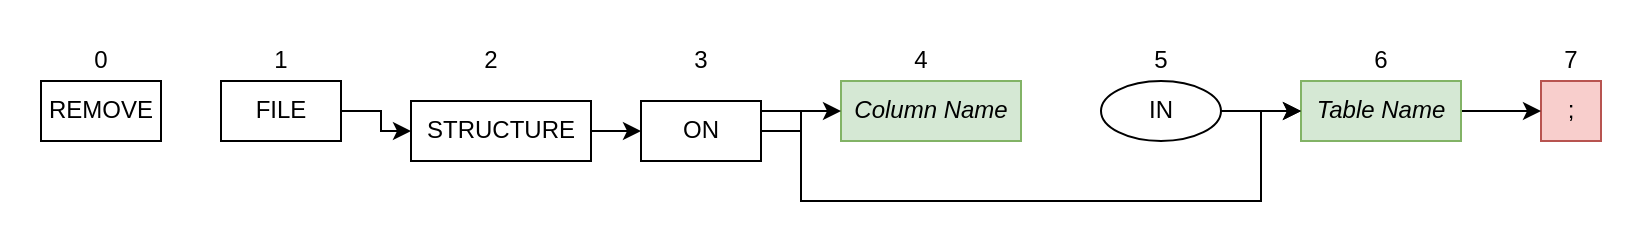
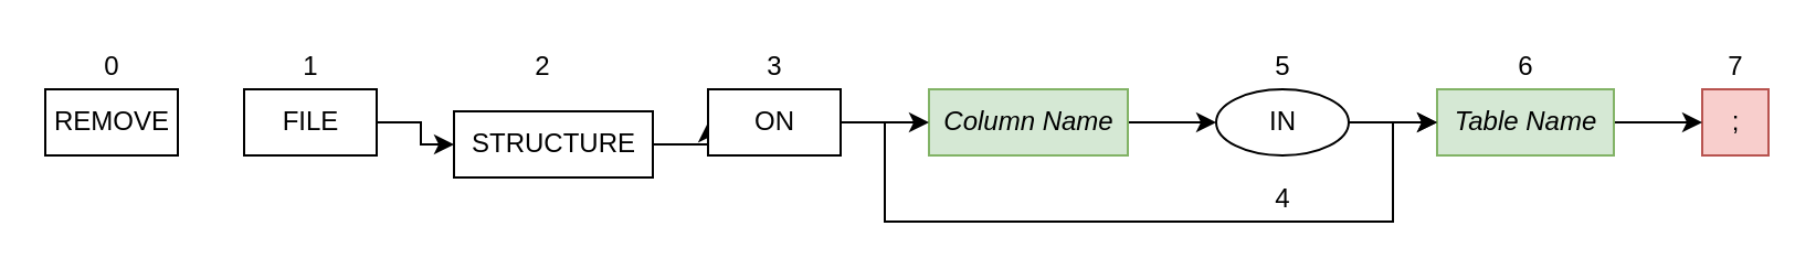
  <mxCell id="0" />
  <mxCell id="1" parent="0" />
  <mxCell id="2" value="REMOVE" style="html=1;" vertex="1" parent="1"><mxGeometry x="20" y="40" width="60" height="30" as="geometry" /></mxCell>
  <mxCell id="3" value="0" style="text;html=1;align=center;verticalAlign=middle;resizable=0;points=[];autosize=1;" vertex="1" parent="1"><mxGeometry x="40" y="20" width="20" height="20" as="geometry" /></mxCell>
  <mxCell id="4" value=";" style="html=1;fillColor=#f8cecc;strokeColor=#b85450;" vertex="1" parent="1"><mxGeometry x="770" y="40" width="30" height="30" as="geometry" /></mxCell>
  <mxCell id="5" value="7" style="text;html=1;align=center;verticalAlign=middle;resizable=0;points=[];autosize=1;" vertex="1" parent="1"><mxGeometry x="775" y="20" width="20" height="20" as="geometry" /></mxCell>
+ <mxCell id="6" style="edgeStyle=orthogonalEdgeStyle;rounded=0;orthogonalLoop=1;jettySize=auto;html=1;exitX=1;exitY=0.5;exitDx=0;exitDy=0;entryX=0;entryY=0.5;entryDx=0;entryDy=0;" edge="1" parent="1" source="7" target="21"><mxGeometry relative="1" as="geometry" /></mxCell>
  <mxCell id="7" value="&lt;i&gt;Column Name&lt;/i&gt;" style="html=1;fillColor=#d5e8d4;strokeColor=#82b366;" vertex="1" parent="1"><mxGeometry x="420" y="40" width="90" height="30" as="geometry" /></mxCell>
- <mxCell id="8" value="4" style="text;html=1;align=center;verticalAlign=middle;resizable=0;points=[];autosize=1;" vertex="1" parent="1"><mxGeometry x="450" y="20" width="20" height="20" as="geometry" /></mxCell>
+ <mxCell id="8" value="4" style="text;html=1;align=center;verticalAlign=middle;resizable=0;points=[];autosize=1;" vertex="1" parent="1"><mxGeometry x="570" y="80" width="20" height="20" as="geometry" /></mxCell>
  <mxCell id="9" style="edgeStyle=orthogonalEdgeStyle;rounded=0;orthogonalLoop=1;jettySize=auto;html=1;exitX=1;exitY=0.5;exitDx=0;exitDy=0;" edge="1" parent="1" source="10" target="14"><mxGeometry relative="1" as="geometry" /></mxCell>
  <mxCell id="10" value="FILE" style="html=1;" vertex="1" parent="1"><mxGeometry x="110" y="40" width="60" height="30" as="geometry" /></mxCell>
  <mxCell id="11" style="edgeStyle=orthogonalEdgeStyle;rounded=0;orthogonalLoop=1;jettySize=auto;html=1;exitX=1;exitY=0.5;exitDx=0;exitDy=0;entryX=0;entryY=0.5;entryDx=0;entryDy=0;" edge="1" parent="1" source="12" target="4"><mxGeometry relative="1" as="geometry" /></mxCell>
  <mxCell id="12" value="&lt;i&gt;Table Name&lt;/i&gt;" style="html=1;fillColor=#d5e8d4;strokeColor=#82b366;" vertex="1" parent="1"><mxGeometry x="650" y="40" width="80" height="30" as="geometry" /></mxCell>
  <mxCell id="13" style="edgeStyle=orthogonalEdgeStyle;rounded=0;orthogonalLoop=1;jettySize=auto;html=1;exitX=1;exitY=0.5;exitDx=0;exitDy=0;entryX=0;entryY=0.5;entryDx=0;entryDy=0;" edge="1" parent="1" source="14" target="19"><mxGeometry relative="1" as="geometry" /></mxCell>
  <mxCell id="14" value="STRUCTURE" style="html=1;" vertex="1" parent="1"><mxGeometry x="205" y="50" width="90" height="30" as="geometry" /></mxCell>
  <mxCell id="15" value="3" style="text;html=1;align=center;verticalAlign=middle;resizable=0;points=[];autosize=1;" vertex="1" parent="1"><mxGeometry x="340" y="20" width="20" height="20" as="geometry" /></mxCell>
  <mxCell id="16" value="1" style="text;html=1;align=center;verticalAlign=middle;resizable=0;points=[];autosize=1;" vertex="1" parent="1"><mxGeometry x="130" y="20" width="20" height="20" as="geometry" /></mxCell>
  <mxCell id="17" style="edgeStyle=orthogonalEdgeStyle;rounded=0;orthogonalLoop=1;jettySize=auto;html=1;exitX=1;exitY=0.5;exitDx=0;exitDy=0;entryX=0;entryY=0.5;entryDx=0;entryDy=0;" edge="1" parent="1" source="19" target="7"><mxGeometry relative="1" as="geometry" /></mxCell>
  <mxCell id="18" style="edgeStyle=orthogonalEdgeStyle;rounded=0;orthogonalLoop=1;jettySize=auto;html=1;exitX=1;exitY=0.5;exitDx=0;exitDy=0;" edge="1" parent="1" source="19"><mxGeometry relative="1" as="geometry"><mxPoint x="650" y="55" as="targetPoint" /><Array as="points"><mxPoint x="400" y="55" /><mxPoint x="400" y="100" /><mxPoint x="630" y="100" /><mxPoint x="630" y="55" /></Array></mxGeometry></mxCell>
- <mxCell id="19" value="ON" style="html=1;" vertex="1" parent="1"><mxGeometry x="320" y="50" width="60" height="30" as="geometry" /></mxCell>
+ <mxCell id="19" value="ON" style="html=1;" vertex="1" parent="1"><mxGeometry x="320" y="40" width="60" height="30" as="geometry" /></mxCell>
  <mxCell id="20" style="edgeStyle=orthogonalEdgeStyle;rounded=0;orthogonalLoop=1;jettySize=auto;html=1;exitX=1;exitY=0.5;exitDx=0;exitDy=0;entryX=0;entryY=0.5;entryDx=0;entryDy=0;" edge="1" parent="1" source="21" target="12"><mxGeometry relative="1" as="geometry" /></mxCell>
  <mxCell id="21" value="IN" style="ellipse;html=1;" vertex="1" parent="1"><mxGeometry x="550" y="40" width="60" height="30" as="geometry" /></mxCell>
  <mxCell id="22" value="5" style="text;html=1;align=center;verticalAlign=middle;resizable=0;points=[];autosize=1;" vertex="1" parent="1"><mxGeometry x="570" y="20" width="20" height="20" as="geometry" /></mxCell>
  <mxCell id="23" value="2" style="text;html=1;align=center;verticalAlign=middle;resizable=0;points=[];autosize=1;" vertex="1" parent="1"><mxGeometry x="235" y="20" width="20" height="20" as="geometry" /></mxCell>
  <mxCell id="24" value="6" style="text;html=1;align=center;verticalAlign=middle;resizable=0;points=[];autosize=1;" vertex="1" parent="1"><mxGeometry x="680" y="20" width="20" height="20" as="geometry" /></mxCell>
